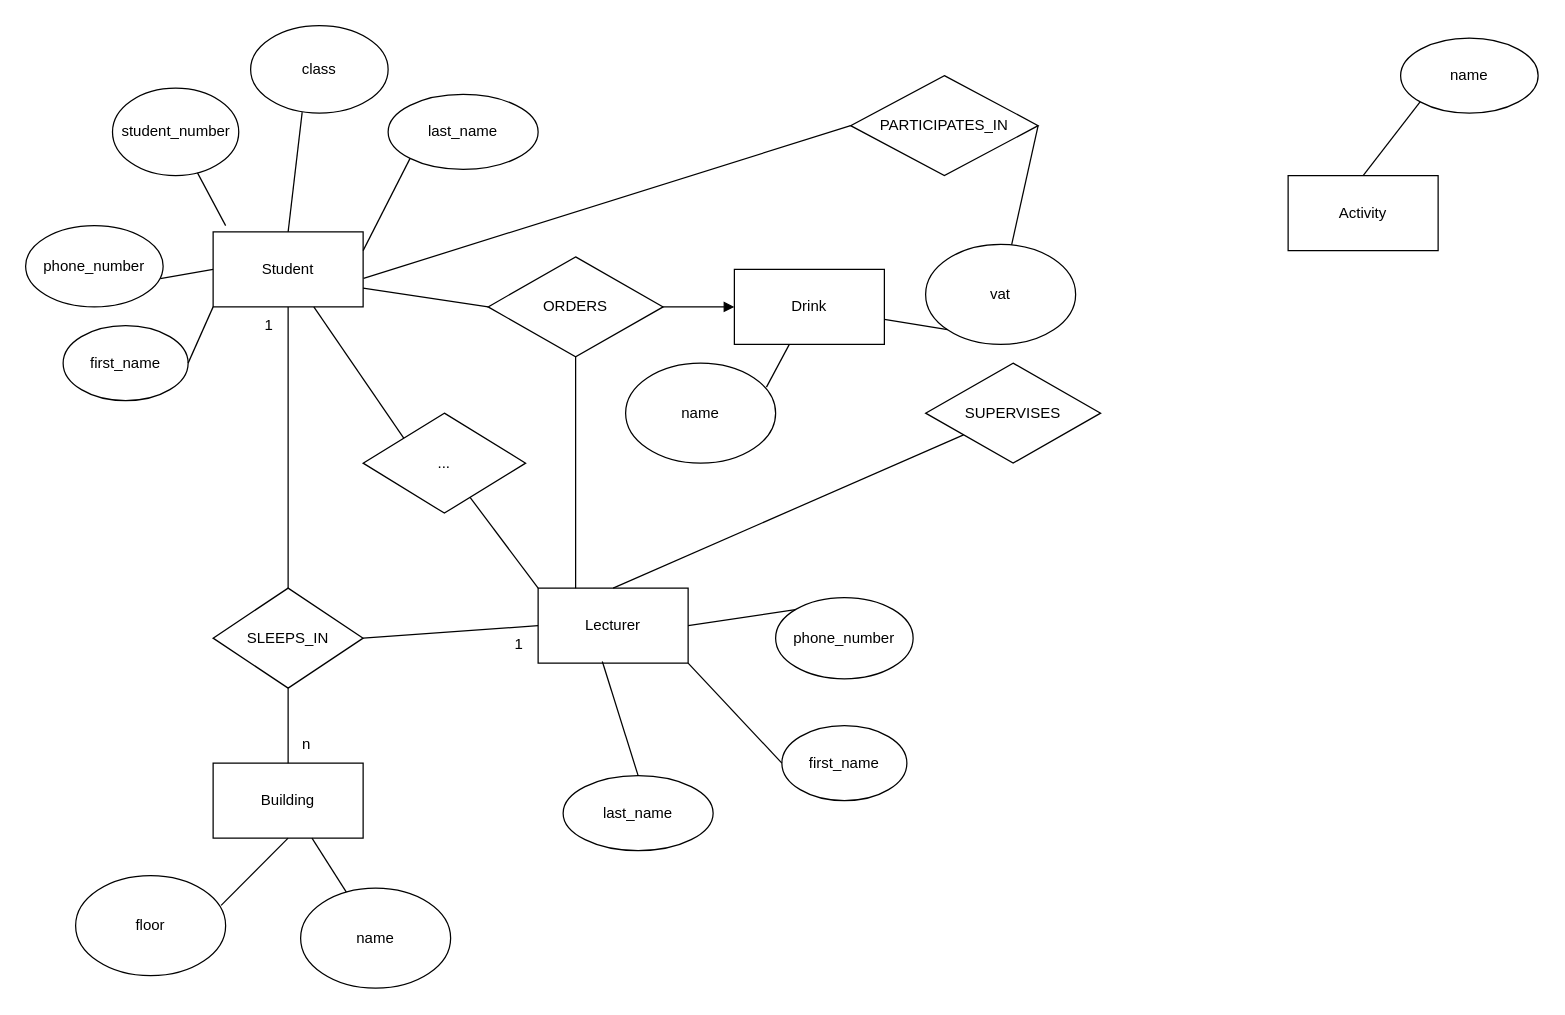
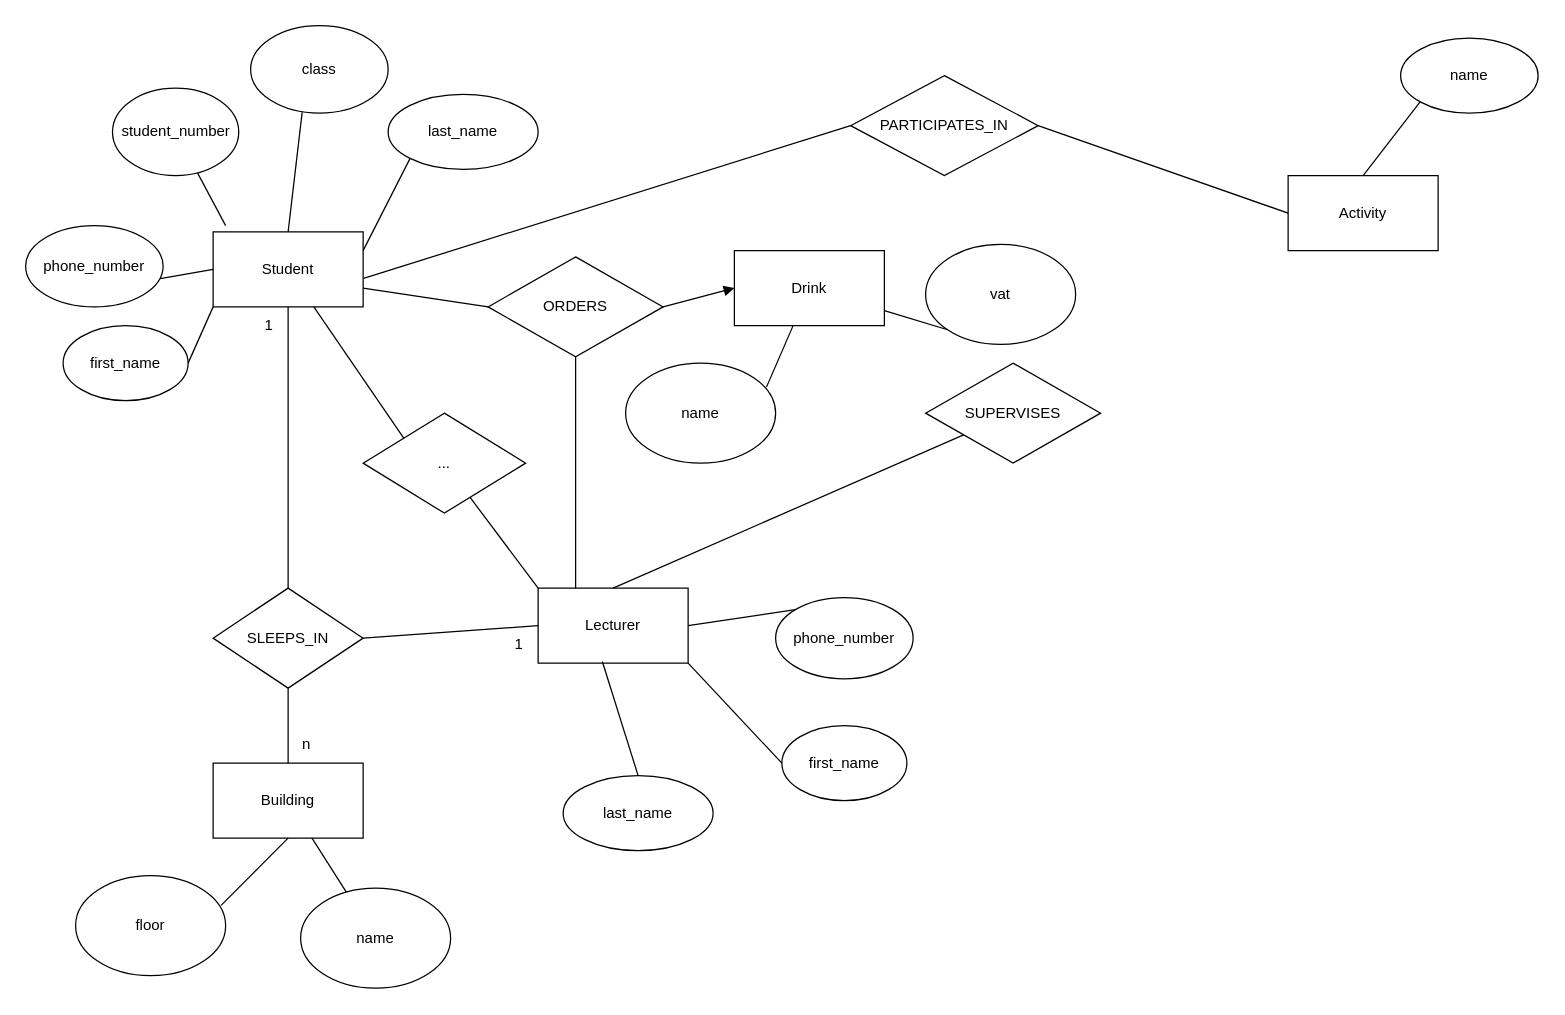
  <mxCell id="0" />
  <mxCell id="1" parent="0" />
  <mxCell id="2" value="Student" style="rounded=0;whiteSpace=wrap;html=1;" vertex="1" parent="1"><mxGeometry x="170" y="185" width="120" height="60" as="geometry" /></mxCell>
  <mxCell id="3" value="Activity" style="rounded=0;whiteSpace=wrap;html=1;" vertex="1" parent="1"><mxGeometry x="1030" y="140" width="120" height="60" as="geometry" /></mxCell>
  <mxCell id="4" value="Building" style="rounded=0;whiteSpace=wrap;html=1;" vertex="1" parent="1"><mxGeometry x="170" y="610" width="120" height="60" as="geometry" /></mxCell>
- <mxCell id="5" value="Drink" style="rounded=0;whiteSpace=wrap;html=1;" vertex="1" parent="1"><mxGeometry x="587" y="215" width="120" height="60" as="geometry" /></mxCell>
+ <mxCell id="5" value="Drink" style="rounded=0;whiteSpace=wrap;html=1;" vertex="1" parent="1"><mxGeometry x="587" y="200" width="120" height="60" as="geometry" /></mxCell>
  <mxCell id="6" value="last_name" style="ellipse;whiteSpace=wrap;html=1;" vertex="1" parent="1"><mxGeometry x="310" y="75" width="120" height="60" as="geometry" /></mxCell>
  <mxCell id="7" value="phone_number" style="ellipse;whiteSpace=wrap;html=1;" vertex="1" parent="1"><mxGeometry x="20" y="180" width="110" height="65" as="geometry" /></mxCell>
  <mxCell id="8" value="class" style="ellipse;whiteSpace=wrap;html=1;" vertex="1" parent="1"><mxGeometry x="200" y="20" width="110" height="70" as="geometry" /></mxCell>
  <mxCell id="9" value="student_number" style="ellipse;whiteSpace=wrap;html=1;" vertex="1" parent="1"><mxGeometry x="89.5" y="70" width="101" height="70" as="geometry" /></mxCell>
  <mxCell id="10" value="first_name" style="ellipse;whiteSpace=wrap;html=1;" vertex="1" parent="1"><mxGeometry x="50" y="260" width="100" height="60" as="geometry" /></mxCell>
  <mxCell id="11" value="" style="endArrow=none;html=1;rounded=0;entryX=1;entryY=0.25;entryDx=0;entryDy=0;exitX=0;exitY=1;exitDx=0;exitDy=0;" edge="1" parent="1" source="6" target="2"><mxGeometry width="50" height="50" relative="1" as="geometry"><mxPoint x="220" y="350" as="sourcePoint" /><mxPoint x="270" y="300" as="targetPoint" /></mxGeometry></mxCell>
  <mxCell id="12" value="" style="endArrow=none;html=1;rounded=0;exitX=1;exitY=0.5;exitDx=0;exitDy=0;entryX=0;entryY=1;entryDx=0;entryDy=0;" edge="1" parent="1" source="10" target="2"><mxGeometry width="50" height="50" relative="1" as="geometry"><mxPoint x="140" y="230" as="sourcePoint" /><mxPoint x="190" y="180" as="targetPoint" /></mxGeometry></mxCell>
  <mxCell id="13" value="" style="endArrow=none;html=1;rounded=0;entryX=0;entryY=0.5;entryDx=0;entryDy=0;exitX=0.979;exitY=0.652;exitDx=0;exitDy=0;exitPerimeter=0;" edge="1" parent="1" source="7" target="2"><mxGeometry width="50" height="50" relative="1" as="geometry"><mxPoint x="140" y="220" as="sourcePoint" /><mxPoint x="190" y="170" as="targetPoint" /></mxGeometry></mxCell>
  <mxCell id="14" value="" style="endArrow=none;html=1;rounded=0;" edge="1" parent="1" target="9"><mxGeometry width="50" height="50" relative="1" as="geometry"><mxPoint x="180" y="180" as="sourcePoint" /><mxPoint x="240" y="140" as="targetPoint" /></mxGeometry></mxCell>
  <mxCell id="15" value="" style="endArrow=none;html=1;rounded=0;entryX=0.375;entryY=0.988;entryDx=0;entryDy=0;exitX=0.5;exitY=0;exitDx=0;exitDy=0;entryPerimeter=0;" edge="1" parent="1" source="2" target="8"><mxGeometry width="50" height="50" relative="1" as="geometry"><mxPoint x="300" y="280" as="sourcePoint" /><mxPoint x="350" y="230" as="targetPoint" /></mxGeometry></mxCell>
  <mxCell id="16" value="" style="endArrow=none;html=1;rounded=0;exitX=0.5;exitY=0;exitDx=0;exitDy=0;exitPerimeter=0;entryX=0.5;entryY=0;entryDx=0;entryDy=0;" edge="1" parent="1" source="3" target="17"><mxGeometry width="50" height="50" relative="1" as="geometry"><mxPoint x="360" y="455.04" as="sourcePoint" /><mxPoint x="420.463" y="450.001" as="targetPoint" /></mxGeometry></mxCell>
  <mxCell id="17" value="name" style="ellipse;whiteSpace=wrap;html=1;" vertex="1" parent="1"><mxGeometry x="1120" y="30" width="110" height="60" as="geometry" /></mxCell>
  <mxCell id="18" value="name" style="ellipse;whiteSpace=wrap;html=1;" vertex="1" parent="1"><mxGeometry x="240" y="710" width="120" height="80" as="geometry" /></mxCell>
  <mxCell id="19" value="floor" style="ellipse;whiteSpace=wrap;html=1;" vertex="1" parent="1"><mxGeometry x="60" y="700" width="120" height="80" as="geometry" /></mxCell>
  <mxCell id="20" value="" style="endArrow=none;html=1;rounded=0;exitX=0.5;exitY=1;exitDx=0;exitDy=0;entryX=0.97;entryY=0.298;entryDx=0;entryDy=0;entryPerimeter=0;" edge="1" parent="1" source="4" target="19"><mxGeometry width="50" height="50" relative="1" as="geometry"><mxPoint x="300" y="700" as="sourcePoint" /><mxPoint x="150" y="800" as="targetPoint" /></mxGeometry></mxCell>
  <mxCell id="21" value="" style="endArrow=none;html=1;rounded=0;" edge="1" parent="1" source="4" target="18"><mxGeometry width="50" height="50" relative="1" as="geometry"><mxPoint x="70" y="670" as="sourcePoint" /><mxPoint x="120" y="620" as="targetPoint" /></mxGeometry></mxCell>
  <mxCell id="22" value="name" style="ellipse;whiteSpace=wrap;html=1;" vertex="1" parent="1"><mxGeometry x="500" y="290" width="120" height="80" as="geometry" /></mxCell>
  <mxCell id="23" value="vat" style="ellipse;whiteSpace=wrap;html=1;" vertex="1" parent="1"><mxGeometry x="740" y="195" width="120" height="80" as="geometry" /></mxCell>
  <mxCell id="24" value="" style="endArrow=none;html=1;rounded=0;entryX=0.939;entryY=0.24;entryDx=0;entryDy=0;entryPerimeter=0;" edge="1" parent="1" source="5" target="22"><mxGeometry width="50" height="50" relative="1" as="geometry"><mxPoint x="550" y="-55" as="sourcePoint" /><mxPoint x="600" y="-105" as="targetPoint" /></mxGeometry></mxCell>
  <mxCell id="25" value="" style="endArrow=none;html=1;rounded=0;entryX=0;entryY=1;entryDx=0;entryDy=0;" edge="1" parent="1" source="5" target="23"><mxGeometry width="50" height="50" relative="1" as="geometry"><mxPoint x="550" y="-55" as="sourcePoint" /><mxPoint x="600" y="-105" as="targetPoint" /></mxGeometry></mxCell>
  <mxCell id="26" value="Lecturer" style="rounded=0;whiteSpace=wrap;html=1;" vertex="1" parent="1"><mxGeometry x="430" y="470" width="120" height="60" as="geometry" /></mxCell>
  <mxCell id="27" value="last_name" style="ellipse;whiteSpace=wrap;html=1;" vertex="1" parent="1"><mxGeometry x="450" y="620" width="120" height="60" as="geometry" /></mxCell>
  <mxCell id="28" value="phone_number" style="ellipse;whiteSpace=wrap;html=1;" vertex="1" parent="1"><mxGeometry x="620" y="477.5" width="110" height="65" as="geometry" /></mxCell>
  <mxCell id="29" value="first_name" style="ellipse;whiteSpace=wrap;html=1;" vertex="1" parent="1"><mxGeometry x="625" y="580" width="100" height="60" as="geometry" /></mxCell>
  <mxCell id="30" value="" style="endArrow=none;html=1;rounded=0;entryX=0.428;entryY=0.978;entryDx=0;entryDy=0;exitX=0.5;exitY=0;exitDx=0;exitDy=0;entryPerimeter=0;" edge="1" parent="1" source="27" target="26"><mxGeometry width="50" height="50" relative="1" as="geometry"><mxPoint x="710" y="515" as="sourcePoint" /><mxPoint x="760" y="465" as="targetPoint" /></mxGeometry></mxCell>
  <mxCell id="31" value="" style="endArrow=none;html=1;rounded=0;exitX=0;exitY=0.5;exitDx=0;exitDy=0;entryX=1;entryY=1;entryDx=0;entryDy=0;" edge="1" parent="1" source="29" target="26"><mxGeometry width="50" height="50" relative="1" as="geometry"><mxPoint x="630" y="395" as="sourcePoint" /><mxPoint x="680" y="345" as="targetPoint" /></mxGeometry></mxCell>
  <mxCell id="32" value="" style="endArrow=none;html=1;rounded=0;exitX=0;exitY=0;exitDx=0;exitDy=0;entryX=1;entryY=0.5;entryDx=0;entryDy=0;" edge="1" parent="1" source="28" target="26"><mxGeometry width="50" height="50" relative="1" as="geometry"><mxPoint x="630" y="385" as="sourcePoint" /><mxPoint x="790" y="405" as="targetPoint" /></mxGeometry></mxCell>
  <mxCell id="33" value="SUPERVISES" style="rhombus;whiteSpace=wrap;html=1;" vertex="1" parent="1"><mxGeometry x="740" y="290" width="140" height="80" as="geometry" /></mxCell>
  <mxCell id="34" value="" style="endArrow=none;html=1;rounded=0;exitX=0.5;exitY=0;exitDx=0;exitDy=0;" edge="1" parent="1" source="26" target="33"><mxGeometry width="50" height="50" relative="1" as="geometry"><mxPoint x="710" y="450" as="sourcePoint" /><mxPoint x="760" y="400" as="targetPoint" /></mxGeometry></mxCell>
  <mxCell id="35" value="SLEEPS_IN" style="rhombus;whiteSpace=wrap;html=1;" vertex="1" parent="1"><mxGeometry x="170" y="470" width="120" height="80" as="geometry" /></mxCell>
  <mxCell id="36" value="" style="endArrow=none;html=1;rounded=0;exitX=0.5;exitY=1;exitDx=0;exitDy=0;" edge="1" parent="1" source="2" target="35"><mxGeometry width="50" height="50" relative="1" as="geometry"><mxPoint x="250" y="300" as="sourcePoint" /><mxPoint x="300" y="250" as="targetPoint" /></mxGeometry></mxCell>
  <mxCell id="37" value="" style="endArrow=none;html=1;rounded=0;entryX=0;entryY=0.5;entryDx=0;entryDy=0;exitX=1;exitY=0.5;exitDx=0;exitDy=0;" edge="1" parent="1" source="35" target="26"><mxGeometry width="50" height="50" relative="1" as="geometry"><mxPoint x="560" y="450" as="sourcePoint" /><mxPoint x="610" y="400" as="targetPoint" /></mxGeometry></mxCell>
  <mxCell id="38" value="" style="endArrow=none;html=1;rounded=0;exitX=0.5;exitY=0;exitDx=0;exitDy=0;entryX=0.5;entryY=1;entryDx=0;entryDy=0;" edge="1" parent="1" source="4" target="35"><mxGeometry width="50" height="50" relative="1" as="geometry"><mxPoint x="560" y="450" as="sourcePoint" /><mxPoint x="610" y="400" as="targetPoint" /></mxGeometry></mxCell>
  <mxCell id="39" value="ORDERS" style="rhombus;whiteSpace=wrap;html=1;" vertex="1" parent="1"><mxGeometry x="390" y="205" width="140" height="80" as="geometry" /></mxCell>
  <mxCell id="40" value="" style="endArrow=none;html=1;rounded=0;exitX=0;exitY=0.5;exitDx=0;exitDy=0;" edge="1" parent="1" source="39"><mxGeometry width="50" height="50" relative="1" as="geometry"><mxPoint x="280" y="400" as="sourcePoint" /><mxPoint x="290" y="230" as="targetPoint" /></mxGeometry></mxCell>
  <mxCell id="41" value="" style="endArrow=block;html=1;rounded=0;entryX=0;entryY=0.5;entryDx=0;entryDy=0;exitX=1;exitY=0.5;exitDx=0;exitDy=0;" edge="1" parent="1" source="39" target="5"><mxGeometry width="50" height="50" relative="1" as="geometry"><mxPoint x="630" y="340" as="sourcePoint" /><mxPoint x="680" y="290" as="targetPoint" /></mxGeometry></mxCell>
  <mxCell id="42" value="" style="endArrow=none;html=1;rounded=0;exitX=0.5;exitY=1;exitDx=0;exitDy=0;entryX=0.25;entryY=0;entryDx=0;entryDy=0;" edge="1" parent="1" source="39" target="26"><mxGeometry width="50" height="50" relative="1" as="geometry"><mxPoint x="630" y="340" as="sourcePoint" /><mxPoint x="680" y="290" as="targetPoint" /></mxGeometry></mxCell>
  <mxCell id="43" value="n" style="text;html=1;align=center;verticalAlign=middle;whiteSpace=wrap;rounded=0;" vertex="1" parent="1"><mxGeometry x="230" y="580" width="30" height="30" as="geometry" /></mxCell>
  <mxCell id="44" value="..." style="rhombus;whiteSpace=wrap;html=1;" vertex="1" parent="1"><mxGeometry x="290" y="330" width="130" height="80" as="geometry" /></mxCell>
  <mxCell id="45" value="1" style="text;html=1;align=center;verticalAlign=middle;whiteSpace=wrap;rounded=0;" vertex="1" parent="1"><mxGeometry x="200" y="245" width="30" height="30" as="geometry" /></mxCell>
  <mxCell id="46" value="" style="endArrow=none;html=1;rounded=0;exitX=0;exitY=0;exitDx=0;exitDy=0;" edge="1" parent="1" source="44" target="2"><mxGeometry width="50" height="50" relative="1" as="geometry"><mxPoint x="310" y="370" as="sourcePoint" /><mxPoint x="360" y="320" as="targetPoint" /></mxGeometry></mxCell>
  <mxCell id="47" value="1" style="text;html=1;align=center;verticalAlign=middle;whiteSpace=wrap;rounded=0;" vertex="1" parent="1"><mxGeometry x="400" y="500" width="30" height="30" as="geometry" /></mxCell>
  <mxCell id="48" value="" style="endArrow=none;html=1;rounded=0;entryX=0;entryY=0;entryDx=0;entryDy=0;" edge="1" parent="1" source="44" target="26"><mxGeometry width="50" height="50" relative="1" as="geometry"><mxPoint x="560" y="300" as="sourcePoint" /><mxPoint x="610" y="250" as="targetPoint" /></mxGeometry></mxCell>
  <mxCell id="49" value="" style="endArrow=none;html=1;rounded=0;exitX=1.003;exitY=0.62;exitDx=0;exitDy=0;exitPerimeter=0;entryX=0;entryY=0.5;entryDx=0;entryDy=0;" edge="1" parent="1" source="2" target="50"><mxGeometry width="50" height="50" relative="1" as="geometry"><mxPoint x="500" y="230" as="sourcePoint" /><mxPoint x="750" y="190" as="targetPoint" /></mxGeometry></mxCell>
  <mxCell id="50" value="PARTICIPATES_IN" style="rhombus;whiteSpace=wrap;html=1;" vertex="1" parent="1"><mxGeometry x="680" y="60" width="150" height="80" as="geometry" /></mxCell>
- <mxCell id="51" value="" style="endArrow=none;html=1;rounded=0;exitX=1;exitY=0.5;exitDx=0;exitDy=0;" edge="1" parent="1" source="50" target="23"><mxGeometry width="50" height="50" relative="1" as="geometry"><mxPoint x="690" y="220" as="sourcePoint" /><mxPoint x="740" y="170" as="targetPoint" /></mxGeometry></mxCell>
+ <mxCell id="51" value="" style="endArrow=none;html=1;rounded=0;entryX=0;entryY=0.5;entryDx=0;entryDy=0;exitX=1;exitY=0.5;exitDx=0;exitDy=0;" edge="1" parent="1" source="50" target="3"><mxGeometry width="50" height="50" relative="1" as="geometry"><mxPoint x="690" y="220" as="sourcePoint" /><mxPoint x="740" y="170" as="targetPoint" /></mxGeometry></mxCell>
